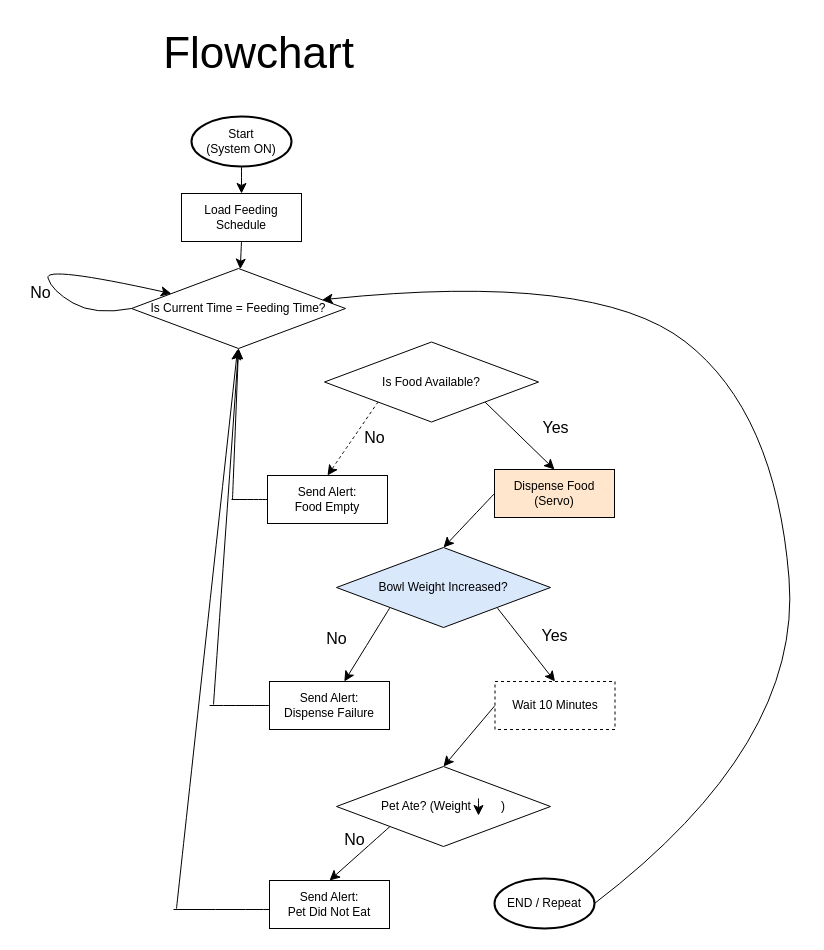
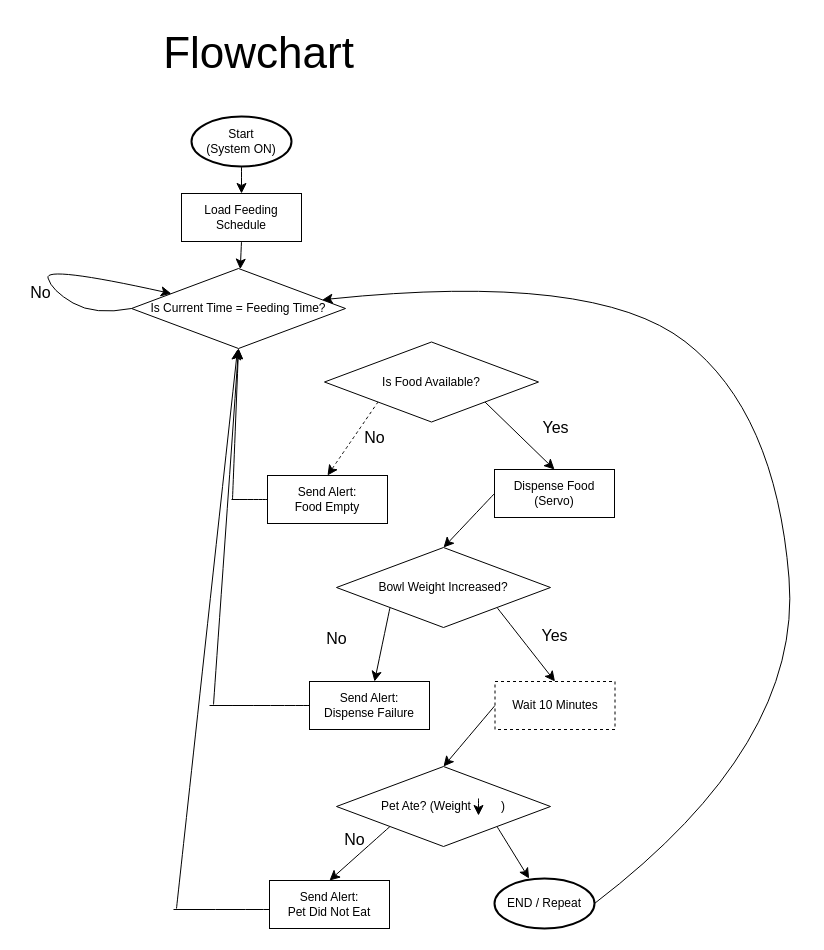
  <mxCell id="0" />
  <mxCell id="1" parent="0" />
  <mxCell id="2" style="edgeStyle=none;curved=1;rounded=0;orthogonalLoop=1;jettySize=auto;html=1;exitX=0.5;exitY=1;exitDx=0;exitDy=0;entryX=0.5;entryY=0;entryDx=0;entryDy=0;fontSize=12;startSize=8;endSize=8;" edge="1" parent="1" target="4"><mxGeometry relative="1" as="geometry"><mxPoint x="241" y="166" as="sourcePoint" /></mxGeometry></mxCell>
  <mxCell id="3" style="edgeStyle=none;curved=1;rounded=0;orthogonalLoop=1;jettySize=auto;html=1;exitX=0.5;exitY=1;exitDx=0;exitDy=0;fontSize=12;startSize=8;endSize=8;" edge="1" parent="1" source="4" target="5"><mxGeometry relative="1" as="geometry" /></mxCell>
  <mxCell id="4" value="Load Feeding Schedule" style="rounded=0;whiteSpace=wrap;html=1;" vertex="1" parent="1"><mxGeometry x="181" y="193" width="120" height="48" as="geometry" /></mxCell>
  <mxCell id="5" value="Is Current Time = Feeding Time?" style="rhombus;whiteSpace=wrap;html=1;" vertex="1" parent="1"><mxGeometry x="131" y="268" width="214" height="80" as="geometry" /></mxCell>
  <mxCell id="6" style="edgeStyle=none;curved=1;rounded=0;orthogonalLoop=1;jettySize=auto;html=1;exitX=0;exitY=1;exitDx=0;exitDy=0;entryX=0.5;entryY=0;entryDx=0;entryDy=0;fontSize=12;startSize=8;endSize=8;dashed=1;" edge="1" parent="1" source="8" target="13"><mxGeometry relative="1" as="geometry" /></mxCell>
  <mxCell id="7" style="edgeStyle=none;curved=1;rounded=0;orthogonalLoop=1;jettySize=auto;html=1;exitX=1;exitY=1;exitDx=0;exitDy=0;entryX=0.5;entryY=0;entryDx=0;entryDy=0;fontSize=12;startSize=8;endSize=8;" edge="1" parent="1" source="8" target="12"><mxGeometry relative="1" as="geometry" /></mxCell>
  <mxCell id="8" value="Is Food Available?" style="rhombus;whiteSpace=wrap;html=1;" vertex="1" parent="1"><mxGeometry x="324" y="341.5" width="214" height="80" as="geometry" /></mxCell>
  <mxCell id="9" value="" style="curved=1;endArrow=classic;html=1;rounded=0;fontSize=12;startSize=8;endSize=8;exitX=0;exitY=0.5;exitDx=0;exitDy=0;" edge="1" parent="1" source="5" target="5"><mxGeometry width="50" height="50" relative="1" as="geometry"><mxPoint x="44" y="315" as="sourcePoint" /><mxPoint x="94" y="265" as="targetPoint" /><Array as="points"><mxPoint x="94" y="315" /><mxPoint x="51" y="290" /><mxPoint x="44" y="265" /></Array></mxGeometry></mxCell>
  <mxCell id="10" value="No" style="text;html=1;align=center;verticalAlign=middle;resizable=0;points=[];autosize=1;strokeColor=none;fillColor=none;fontSize=16;" vertex="1" parent="1"><mxGeometry x="20.5" y="276.5" width="38" height="31" as="geometry" /></mxCell>
  <mxCell id="11" style="edgeStyle=none;curved=1;rounded=0;orthogonalLoop=1;jettySize=auto;html=1;exitX=0;exitY=0.5;exitDx=0;exitDy=0;entryX=0.5;entryY=0;entryDx=0;entryDy=0;fontSize=12;startSize=8;endSize=8;" edge="1" parent="1" source="12" target="20"><mxGeometry relative="1" as="geometry" /></mxCell>
- <mxCell id="12" value="Dispense Food (Servo)" style="rounded=0;whiteSpace=wrap;html=1;fillColor=#ffe6cc;" vertex="1" parent="1"><mxGeometry x="494" y="469" width="120" height="48" as="geometry" /></mxCell>
+ <mxCell id="12" value="Dispense Food (Servo)" style="rounded=0;whiteSpace=wrap;html=1;" vertex="1" parent="1"><mxGeometry x="494" y="469" width="120" height="48" as="geometry" /></mxCell>
  <mxCell id="13" value="Send Alert:&lt;div&gt;Food Empty&lt;/div&gt;" style="rounded=0;whiteSpace=wrap;html=1;" vertex="1" parent="1"><mxGeometry x="267" y="475" width="120" height="48" as="geometry" /></mxCell>
  <mxCell id="14" value="" style="endArrow=none;html=1;rounded=0;fontSize=12;startSize=8;endSize=8;curved=1;exitX=0;exitY=0.5;exitDx=0;exitDy=0;" edge="1" parent="1" source="13"><mxGeometry width="50" height="50" relative="1" as="geometry"><mxPoint x="237" y="497" as="sourcePoint" /><mxPoint x="231" y="499" as="targetPoint" /></mxGeometry></mxCell>
  <mxCell id="15" value="" style="endArrow=classic;html=1;rounded=0;fontSize=12;startSize=8;endSize=8;curved=1;entryX=0.5;entryY=1;entryDx=0;entryDy=0;" edge="1" parent="1" target="5"><mxGeometry width="50" height="50" relative="1" as="geometry"><mxPoint x="232" y="499" as="sourcePoint" /><mxPoint x="263" y="403" as="targetPoint" /></mxGeometry></mxCell>
  <mxCell id="16" value="No" style="text;html=1;align=center;verticalAlign=middle;resizable=0;points=[];autosize=1;strokeColor=none;fillColor=none;fontSize=16;" vertex="1" parent="1"><mxGeometry x="354.5" y="421.5" width="38" height="31" as="geometry" /></mxCell>
  <mxCell id="17" value="Yes" style="text;html=1;align=center;verticalAlign=middle;resizable=0;points=[];autosize=1;strokeColor=none;fillColor=none;fontSize=16;" vertex="1" parent="1"><mxGeometry x="532.5" y="411.5" width="44" height="31" as="geometry" /></mxCell>
  <mxCell id="18" style="edgeStyle=none;curved=1;rounded=0;orthogonalLoop=1;jettySize=auto;html=1;exitX=0;exitY=1;exitDx=0;exitDy=0;fontSize=12;startSize=8;endSize=8;" edge="1" parent="1" source="20" target="23"><mxGeometry relative="1" as="geometry" /></mxCell>
  <mxCell id="19" style="edgeStyle=none;curved=1;rounded=0;orthogonalLoop=1;jettySize=auto;html=1;exitX=1;exitY=1;exitDx=0;exitDy=0;entryX=0.5;entryY=0;entryDx=0;entryDy=0;fontSize=12;startSize=8;endSize=8;" edge="1" parent="1" source="20" target="22"><mxGeometry relative="1" as="geometry" /></mxCell>
- <mxCell id="20" value="Bowl Weight Increased?" style="rhombus;whiteSpace=wrap;html=1;fillColor=#dae8fc;" vertex="1" parent="1"><mxGeometry x="336" y="547" width="214" height="80" as="geometry" /></mxCell>
+ <mxCell id="20" value="Bowl Weight Increased?" style="rhombus;whiteSpace=wrap;html=1;" vertex="1" parent="1"><mxGeometry x="336" y="547" width="214" height="80" as="geometry" /></mxCell>
  <mxCell id="21" style="edgeStyle=none;curved=1;rounded=0;orthogonalLoop=1;jettySize=auto;html=1;exitX=0;exitY=0.5;exitDx=0;exitDy=0;entryX=0.5;entryY=0;entryDx=0;entryDy=0;fontSize=12;startSize=8;endSize=8;" edge="1" parent="1" source="22" target="30"><mxGeometry relative="1" as="geometry" /></mxCell>
  <mxCell id="22" value="Wait 10 Minutes" style="rounded=0;whiteSpace=wrap;html=1;dashed=1;" vertex="1" parent="1"><mxGeometry x="494.5" y="681" width="120" height="48" as="geometry" /></mxCell>
- <mxCell id="23" value="Send Alert:&lt;div&gt;Dispense Failure&lt;/div&gt;" style="rounded=0;whiteSpace=wrap;html=1;" vertex="1" parent="1"><mxGeometry x="269" y="681" width="120" height="48" as="geometry" /></mxCell>
+ <mxCell id="23" value="Send Alert:&lt;div&gt;Dispense Failure&lt;/div&gt;" style="rounded=0;whiteSpace=wrap;html=1;" vertex="1" parent="1"><mxGeometry x="309" y="681" width="120" height="48" as="geometry" /></mxCell>
  <mxCell id="24" value="" style="endArrow=none;html=1;rounded=0;fontSize=12;startSize=8;endSize=8;curved=1;exitX=0;exitY=0.5;exitDx=0;exitDy=0;" edge="1" parent="1" source="23"><mxGeometry width="50" height="50" relative="1" as="geometry"><mxPoint x="249" y="705" as="sourcePoint" /><mxPoint x="209" y="705" as="targetPoint" /></mxGeometry></mxCell>
  <mxCell id="25" value="" style="endArrow=classic;html=1;rounded=0;fontSize=12;startSize=8;endSize=8;curved=1;entryX=0.5;entryY=1;entryDx=0;entryDy=0;" edge="1" parent="1" target="5"><mxGeometry width="50" height="50" relative="1" as="geometry"><mxPoint x="213" y="704" as="sourcePoint" /><mxPoint x="224" y="605" as="targetPoint" /></mxGeometry></mxCell>
  <mxCell id="26" value="No" style="text;html=1;align=center;verticalAlign=middle;resizable=0;points=[];autosize=1;strokeColor=none;fillColor=none;fontSize=16;" vertex="1" parent="1"><mxGeometry x="316.5" y="622.5" width="38" height="31" as="geometry" /></mxCell>
  <mxCell id="27" value="Yes" style="text;html=1;align=center;verticalAlign=middle;resizable=0;points=[];autosize=1;strokeColor=none;fillColor=none;fontSize=16;" vertex="1" parent="1"><mxGeometry x="532" y="619" width="44" height="31" as="geometry" /></mxCell>
  <mxCell id="28" style="edgeStyle=none;curved=1;rounded=0;orthogonalLoop=1;jettySize=auto;html=1;exitX=0;exitY=1;exitDx=0;exitDy=0;entryX=0.5;entryY=0;entryDx=0;entryDy=0;fontSize=12;startSize=8;endSize=8;" edge="1" parent="1" source="30" target="32"><mxGeometry relative="1" as="geometry" /></mxCell>
+ <mxCell id="29" style="edgeStyle=none;curved=1;rounded=0;orthogonalLoop=1;jettySize=auto;html=1;exitX=1;exitY=1;exitDx=0;exitDy=0;fontSize=12;startSize=8;endSize=8;" edge="1" parent="1" source="30" target="38"><mxGeometry relative="1" as="geometry" /></mxCell>
  <mxCell id="30" value="Pet Ate? (Weight&amp;nbsp; &amp;nbsp; &amp;nbsp; &amp;nbsp; &amp;nbsp;)" style="rhombus;whiteSpace=wrap;html=1;" vertex="1" parent="1"><mxGeometry x="336" y="766" width="214" height="80" as="geometry" /></mxCell>
  <mxCell id="31" value="" style="endArrow=classic;html=1;rounded=0;fontSize=12;startSize=8;endSize=8;curved=1;" edge="1" parent="1"><mxGeometry width="50" height="50" relative="1" as="geometry"><mxPoint x="478" y="798" as="sourcePoint" /><mxPoint x="478" y="815" as="targetPoint" /></mxGeometry></mxCell>
  <mxCell id="32" value="Send Alert:&lt;div&gt;Pet Did Not Eat&lt;/div&gt;" style="rounded=0;whiteSpace=wrap;html=1;" vertex="1" parent="1"><mxGeometry x="269" y="880" width="120" height="48" as="geometry" /></mxCell>
  <mxCell id="33" value="No" style="text;html=1;align=center;verticalAlign=middle;resizable=0;points=[];autosize=1;strokeColor=none;fillColor=none;fontSize=16;" vertex="1" parent="1"><mxGeometry x="334.5" y="823.5" width="38" height="31" as="geometry" /></mxCell>
  <mxCell id="34" value="" style="endArrow=none;html=1;rounded=0;fontSize=12;startSize=8;endSize=8;curved=1;exitX=0;exitY=0.5;exitDx=0;exitDy=0;" edge="1" parent="1"><mxGeometry width="50" height="50" relative="1" as="geometry"><mxPoint x="269" y="909" as="sourcePoint" /><mxPoint x="173" y="909" as="targetPoint" /></mxGeometry></mxCell>
  <mxCell id="35" value="" style="endArrow=classic;html=1;rounded=0;fontSize=12;startSize=8;endSize=8;curved=1;" edge="1" parent="1"><mxGeometry width="50" height="50" relative="1" as="geometry"><mxPoint x="176" y="908" as="sourcePoint" /><mxPoint x="237" y="349" as="targetPoint" /></mxGeometry></mxCell>
  <mxCell id="36" value="Start&lt;div&gt;(System ON)&lt;/div&gt;" style="strokeWidth=2;html=1;shape=mxgraph.flowchart.start_1;whiteSpace=wrap;" vertex="1" parent="1"><mxGeometry x="191" y="116" width="100" height="50" as="geometry" /></mxCell>
  <mxCell id="37" style="edgeStyle=none;curved=1;rounded=0;orthogonalLoop=1;jettySize=auto;html=1;exitX=1;exitY=0.5;exitDx=0;exitDy=0;exitPerimeter=0;fontSize=12;startSize=8;endSize=8;" edge="1" parent="1" source="38" target="5"><mxGeometry relative="1" as="geometry"><mxPoint x="409" y="280" as="targetPoint" /><Array as="points"><mxPoint x="802" y="744" /><mxPoint x="775" y="411" /><mxPoint x="594" y="271" /></Array></mxGeometry></mxCell>
  <mxCell id="38" value="END / Repeat" style="strokeWidth=2;html=1;shape=mxgraph.flowchart.start_1;whiteSpace=wrap;" vertex="1" parent="1"><mxGeometry x="494" y="878" width="100" height="50" as="geometry" /></mxCell>
  <mxCell id="39" value="&lt;font style=&quot;font-size: 44px;&quot;&gt;Flowchart&lt;/font&gt;" style="text;html=1;align=center;verticalAlign=middle;resizable=0;points=[];autosize=1;strokeColor=none;fillColor=none;fontSize=16;" vertex="1" parent="1"><mxGeometry x="153" y="20" width="209" height="65" as="geometry" /></mxCell>
